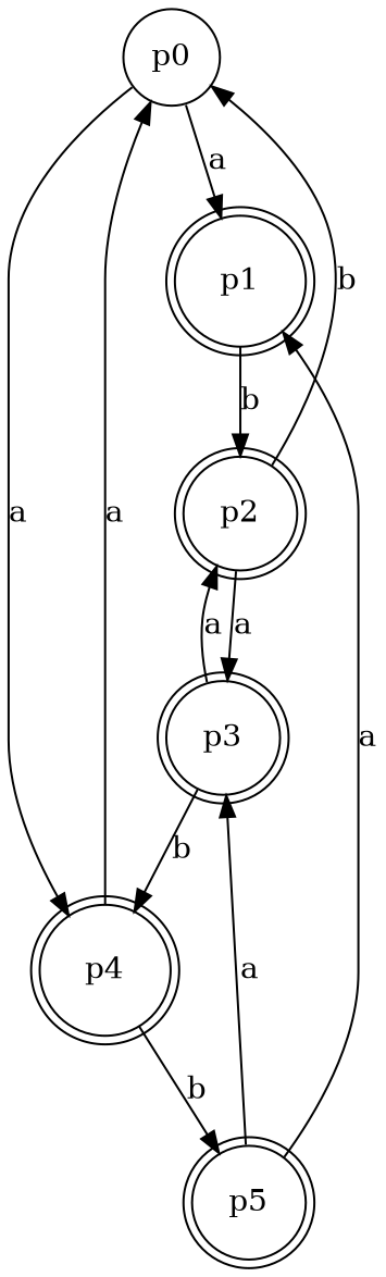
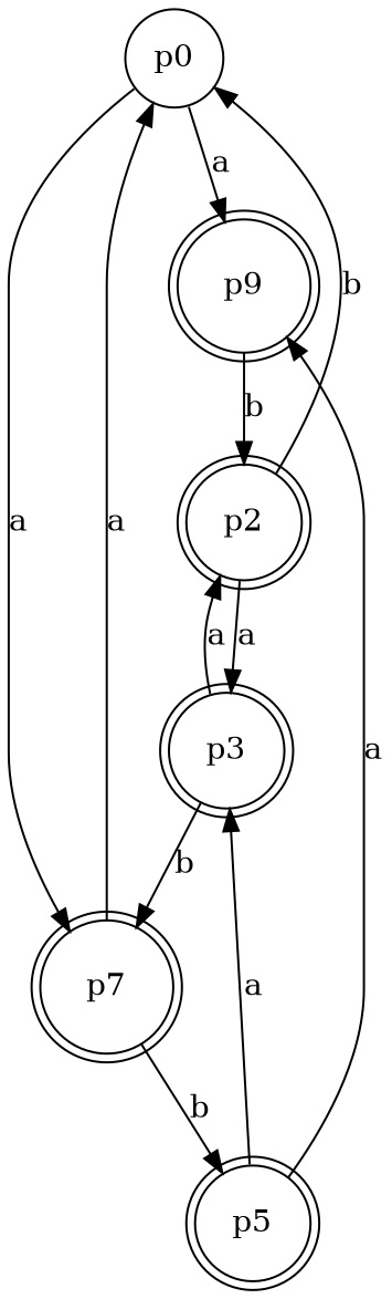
  digraph {
    rankdir=TB
    node [shape=doublecircle]
    p0 [shape=circle]
-   p1
-   p4
+   p1 [label=p9]
+   p4 [label=p7]
    p2
    p5
    p3
    p0 -> p1 [label=a]
    p0 -> p4 [label=a]
    p1 -> p2 [label=b]
    p4 -> p0 [label=a]
    p4 -> p5 [label=b]
    p2 -> p0 [label=b]
    p2 -> p3 [label=a]
    p5 -> p1 [label=a]
    p5 -> p3 [label=a]
    p3 -> p4 [label=b]
    p3 -> p2 [label=a]
  }
